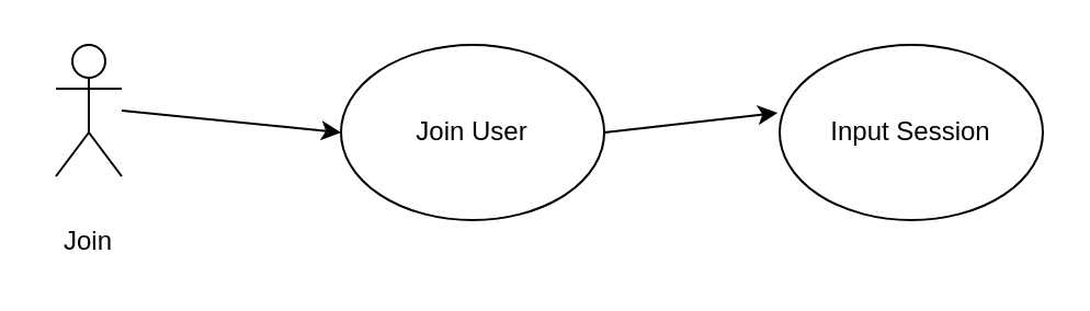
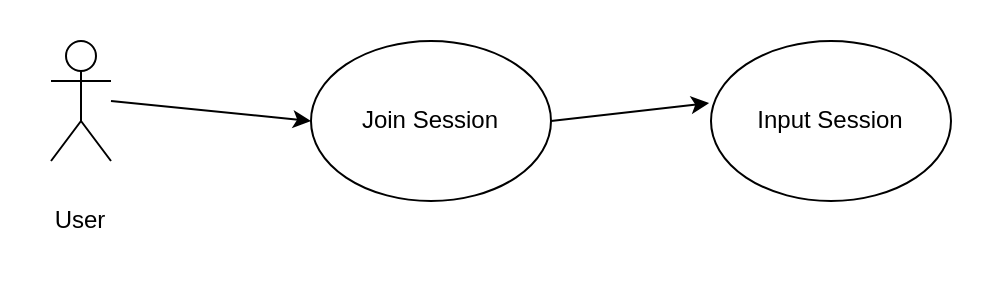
  <mxCell id="0" />
  <mxCell id="1" parent="0" />
  <mxCell id="2" value="Actor" style="shape=umlActor;verticalLabelPosition=bottom;labelBackgroundColor=#ffffff;verticalAlign=top;html=1;outlineConnect=0;noLabel=1;fontColor=none;" vertex="1" parent="1"><mxGeometry x="25" y="20" width="30" height="60" as="geometry" /></mxCell>
- <mxCell id="3" value="Join" style="text;html=1;strokeColor=none;fillColor=none;align=center;verticalAlign=middle;whiteSpace=wrap;rounded=0;fontColor=none;" vertex="1" parent="1"><mxGeometry x="20" y="100" width="40" height="20" as="geometry" /></mxCell>
+ <mxCell id="3" value="User" style="text;html=1;strokeColor=none;fillColor=none;align=center;verticalAlign=middle;whiteSpace=wrap;rounded=0;fontColor=none;" vertex="1" parent="1"><mxGeometry x="20" y="100" width="40" height="20" as="geometry" /></mxCell>
  <mxCell id="4" value="" style="ellipse;whiteSpace=wrap;html=1;fontColor=none;" vertex="1" parent="1"><mxGeometry x="155" y="20" width="120" height="80" as="geometry" /></mxCell>
  <mxCell id="5" value="" style="ellipse;whiteSpace=wrap;html=1;fontColor=none;" vertex="1" parent="1"><mxGeometry x="355" y="20" width="120" height="80" as="geometry" /></mxCell>
  <mxCell id="6" value="" style="endArrow=classic;html=1;fontColor=none;entryX=-0.008;entryY=0.388;entryDx=0;entryDy=0;entryPerimeter=0;" edge="1" parent="1" target="5"><mxGeometry width="50" height="50" relative="1" as="geometry"><mxPoint x="275" y="60" as="sourcePoint" /><mxPoint x="325" y="10" as="targetPoint" /><Array as="points" /></mxGeometry></mxCell>
  <mxCell id="7" value="" style="endArrow=classic;html=1;fontColor=none;entryX=0;entryY=0.5;entryDx=0;entryDy=0;" edge="1" parent="1" target="4"><mxGeometry width="50" height="50" relative="1" as="geometry"><mxPoint x="55" y="50" as="sourcePoint" /><mxPoint x="105" y="0" as="targetPoint" /></mxGeometry></mxCell>
- <mxCell id="8" value="Join User" style="text;html=1;strokeColor=none;fillColor=none;align=center;verticalAlign=middle;whiteSpace=wrap;rounded=0;fontColor=none;" vertex="1" parent="1"><mxGeometry x="155" y="50" width="120" height="20" as="geometry" /></mxCell>
+ <mxCell id="8" value="Join Session" style="text;html=1;strokeColor=none;fillColor=none;align=center;verticalAlign=middle;whiteSpace=wrap;rounded=0;fontColor=none;" vertex="1" parent="1"><mxGeometry x="155" y="50" width="120" height="20" as="geometry" /></mxCell>
  <mxCell id="9" value="Input Session" style="text;html=1;strokeColor=none;fillColor=none;align=center;verticalAlign=middle;whiteSpace=wrap;rounded=0;fontColor=none;" vertex="1" parent="1"><mxGeometry x="365" y="50" width="100" height="20" as="geometry" /></mxCell>
